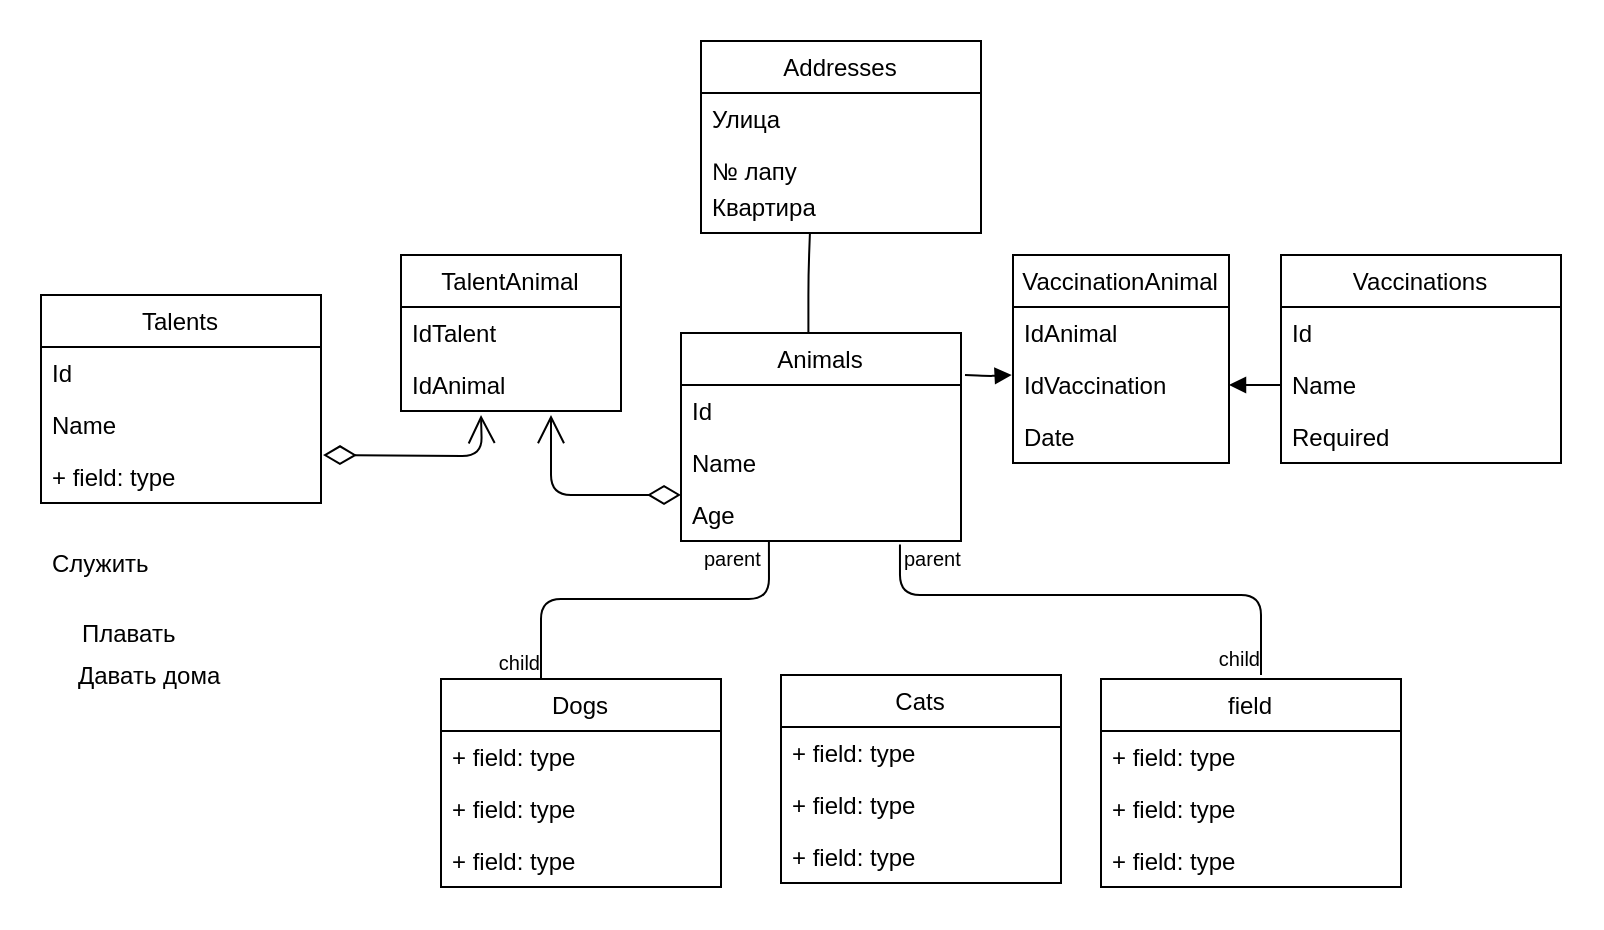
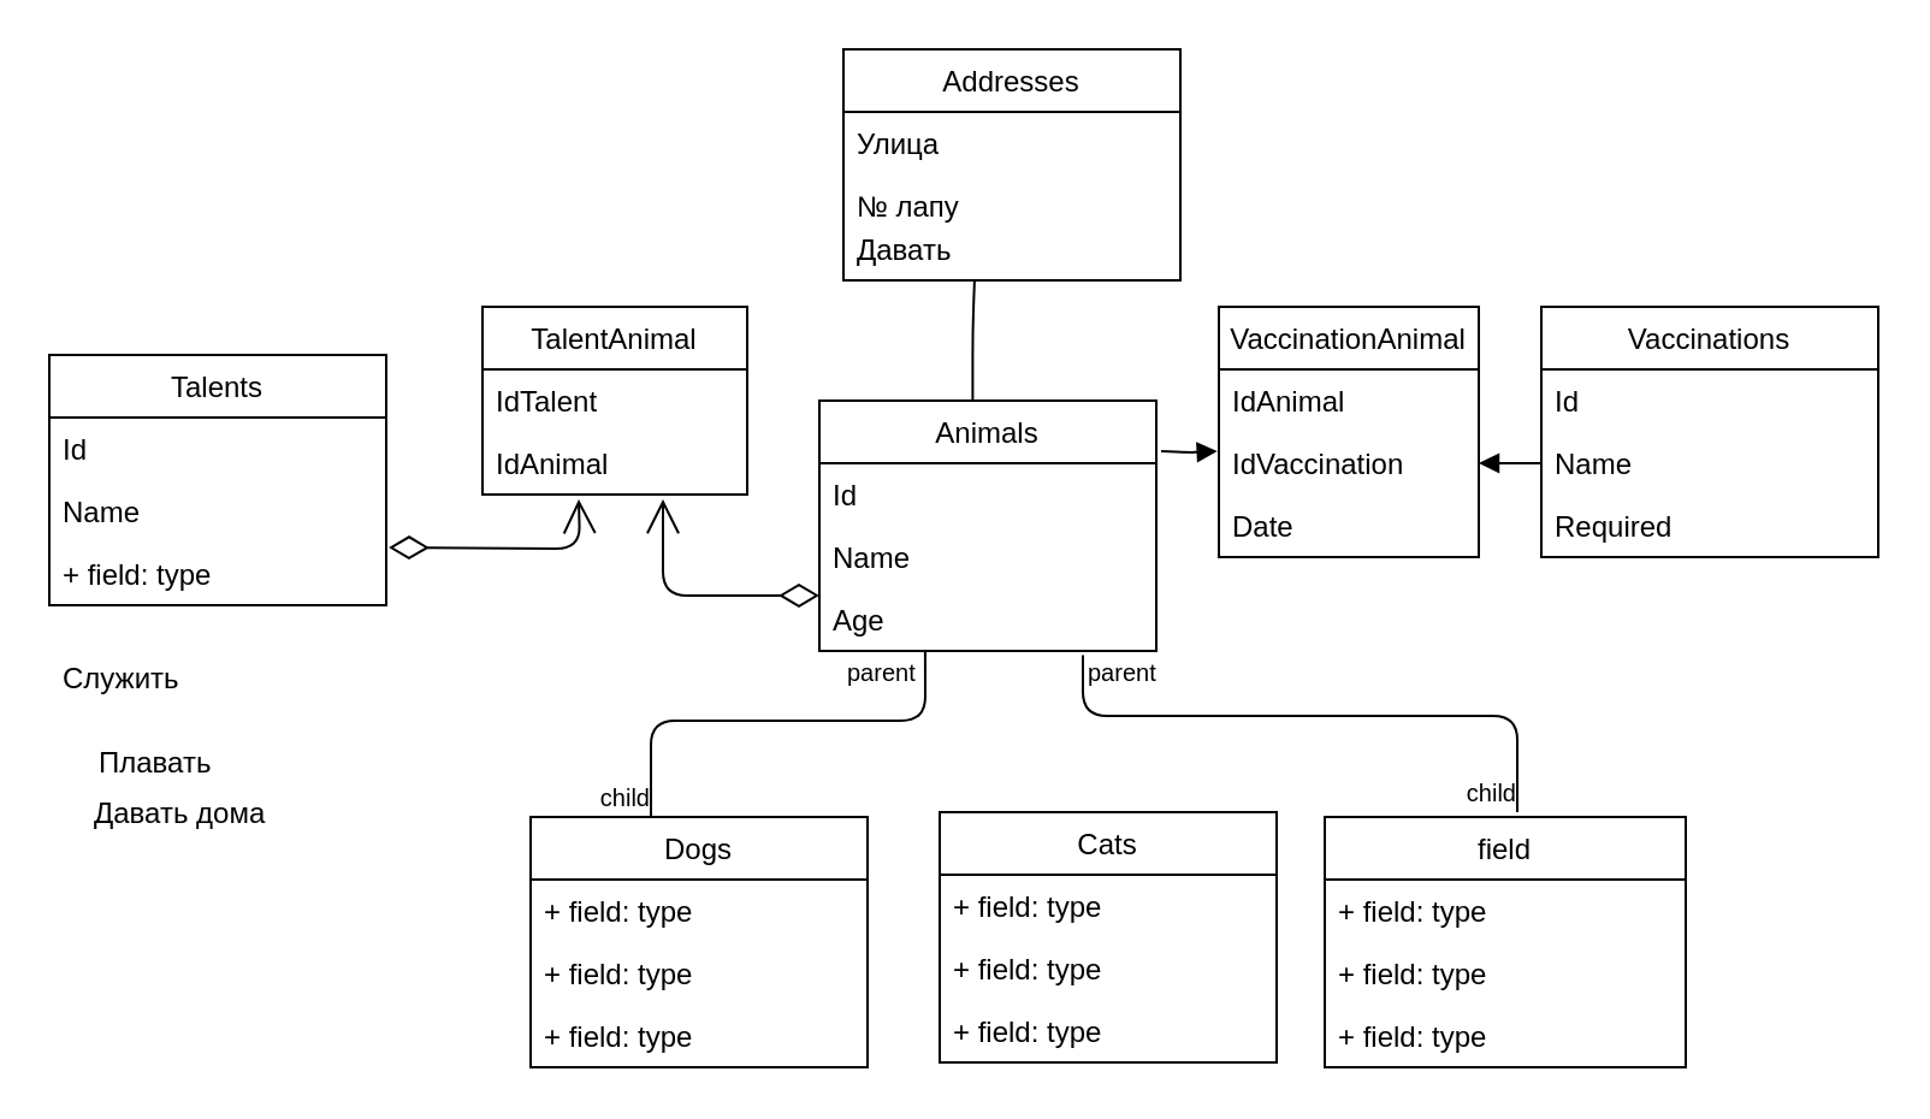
  <mxCell id="0" />
  <mxCell id="1" parent="0" />
  <mxCell id="2" value="Animals" style="swimlane;fontStyle=0;childLayout=stackLayout;horizontal=1;startSize=26;fillColor=none;horizontalStack=0;resizeParent=1;resizeParentMax=0;resizeLast=0;collapsible=1;marginBottom=0;" vertex="1" parent="1"><mxGeometry x="340" y="166" width="140" height="104" as="geometry" /></mxCell>
  <mxCell id="3" value="Id" style="text;strokeColor=none;fillColor=none;align=left;verticalAlign=top;spacingLeft=4;spacingRight=4;overflow=hidden;rotatable=0;points=[[0,0.5],[1,0.5]];portConstraint=eastwest;" vertex="1" parent="2"><mxGeometry y="26" width="140" height="26" as="geometry" /></mxCell>
  <mxCell id="4" value="Name" style="text;strokeColor=none;fillColor=none;align=left;verticalAlign=top;spacingLeft=4;spacingRight=4;overflow=hidden;rotatable=0;points=[[0,0.5],[1,0.5]];portConstraint=eastwest;" vertex="1" parent="2"><mxGeometry y="52" width="140" height="26" as="geometry" /></mxCell>
  <mxCell id="5" value="Age" style="text;strokeColor=none;fillColor=none;align=left;verticalAlign=top;spacingLeft=4;spacingRight=4;overflow=hidden;rotatable=0;points=[[0,0.5],[1,0.5]];portConstraint=eastwest;" vertex="1" parent="2"><mxGeometry y="78" width="140" height="26" as="geometry" /></mxCell>
  <mxCell id="6" value="Talents" style="swimlane;fontStyle=0;childLayout=stackLayout;horizontal=1;startSize=26;fillColor=none;horizontalStack=0;resizeParent=1;resizeParentMax=0;resizeLast=0;collapsible=1;marginBottom=0;" vertex="1" parent="1"><mxGeometry x="20" y="147" width="140" height="104" as="geometry" /></mxCell>
  <mxCell id="7" value="Id" style="text;strokeColor=none;fillColor=none;align=left;verticalAlign=top;spacingLeft=4;spacingRight=4;overflow=hidden;rotatable=0;points=[[0,0.5],[1,0.5]];portConstraint=eastwest;" vertex="1" parent="6"><mxGeometry y="26" width="140" height="26" as="geometry" /></mxCell>
  <mxCell id="8" value="Name" style="text;strokeColor=none;fillColor=none;align=left;verticalAlign=top;spacingLeft=4;spacingRight=4;overflow=hidden;rotatable=0;points=[[0,0.5],[1,0.5]];portConstraint=eastwest;" vertex="1" parent="6"><mxGeometry y="52" width="140" height="26" as="geometry" /></mxCell>
  <mxCell id="9" value="+ field: type" style="text;strokeColor=none;fillColor=none;align=left;verticalAlign=top;spacingLeft=4;spacingRight=4;overflow=hidden;rotatable=0;points=[[0,0.5],[1,0.5]];portConstraint=eastwest;" vertex="1" parent="6"><mxGeometry y="78" width="140" height="26" as="geometry" /></mxCell>
  <mxCell id="10" value="Dogs" style="swimlane;fontStyle=0;childLayout=stackLayout;horizontal=1;startSize=26;fillColor=none;horizontalStack=0;resizeParent=1;resizeParentMax=0;resizeLast=0;collapsible=1;marginBottom=0;" vertex="1" parent="1"><mxGeometry x="220" y="339" width="140" height="104" as="geometry" /></mxCell>
  <mxCell id="11" value="+ field: type" style="text;strokeColor=none;fillColor=none;align=left;verticalAlign=top;spacingLeft=4;spacingRight=4;overflow=hidden;rotatable=0;points=[[0,0.5],[1,0.5]];portConstraint=eastwest;" vertex="1" parent="10"><mxGeometry y="26" width="140" height="26" as="geometry" /></mxCell>
  <mxCell id="12" value="+ field: type" style="text;strokeColor=none;fillColor=none;align=left;verticalAlign=top;spacingLeft=4;spacingRight=4;overflow=hidden;rotatable=0;points=[[0,0.5],[1,0.5]];portConstraint=eastwest;" vertex="1" parent="10"><mxGeometry y="52" width="140" height="26" as="geometry" /></mxCell>
  <mxCell id="13" value="+ field: type" style="text;strokeColor=none;fillColor=none;align=left;verticalAlign=top;spacingLeft=4;spacingRight=4;overflow=hidden;rotatable=0;points=[[0,0.5],[1,0.5]];portConstraint=eastwest;" vertex="1" parent="10"><mxGeometry y="78" width="140" height="26" as="geometry" /></mxCell>
  <mxCell id="14" value="Cats" style="swimlane;fontStyle=0;childLayout=stackLayout;horizontal=1;startSize=26;fillColor=none;horizontalStack=0;resizeParent=1;resizeParentMax=0;resizeLast=0;collapsible=1;marginBottom=0;" vertex="1" parent="1"><mxGeometry x="390" y="337" width="140" height="104" as="geometry" /></mxCell>
  <mxCell id="15" value="+ field: type" style="text;strokeColor=none;fillColor=none;align=left;verticalAlign=top;spacingLeft=4;spacingRight=4;overflow=hidden;rotatable=0;points=[[0,0.5],[1,0.5]];portConstraint=eastwest;" vertex="1" parent="14"><mxGeometry y="26" width="140" height="26" as="geometry" /></mxCell>
  <mxCell id="16" value="+ field: type" style="text;strokeColor=none;fillColor=none;align=left;verticalAlign=top;spacingLeft=4;spacingRight=4;overflow=hidden;rotatable=0;points=[[0,0.5],[1,0.5]];portConstraint=eastwest;" vertex="1" parent="14"><mxGeometry y="52" width="140" height="26" as="geometry" /></mxCell>
  <mxCell id="17" value="+ field: type" style="text;strokeColor=none;fillColor=none;align=left;verticalAlign=top;spacingLeft=4;spacingRight=4;overflow=hidden;rotatable=0;points=[[0,0.5],[1,0.5]];portConstraint=eastwest;" vertex="1" parent="14"><mxGeometry y="78" width="140" height="26" as="geometry" /></mxCell>
  <mxCell id="18" value="field" style="swimlane;fontStyle=0;childLayout=stackLayout;horizontal=1;startSize=26;fillColor=none;horizontalStack=0;resizeParent=1;resizeParentMax=0;resizeLast=0;collapsible=1;marginBottom=0;" vertex="1" parent="1"><mxGeometry x="550" y="339" width="150" height="104" as="geometry" /></mxCell>
  <mxCell id="19" value="+ field: type" style="text;strokeColor=none;fillColor=none;align=left;verticalAlign=top;spacingLeft=4;spacingRight=4;overflow=hidden;rotatable=0;points=[[0,0.5],[1,0.5]];portConstraint=eastwest;" vertex="1" parent="18"><mxGeometry y="26" width="150" height="26" as="geometry" /></mxCell>
  <mxCell id="20" value="+ field: type" style="text;strokeColor=none;fillColor=none;align=left;verticalAlign=top;spacingLeft=4;spacingRight=4;overflow=hidden;rotatable=0;points=[[0,0.5],[1,0.5]];portConstraint=eastwest;" vertex="1" parent="18"><mxGeometry y="52" width="150" height="26" as="geometry" /></mxCell>
  <mxCell id="21" value="+ field: type" style="text;strokeColor=none;fillColor=none;align=left;verticalAlign=top;spacingLeft=4;spacingRight=4;overflow=hidden;rotatable=0;points=[[0,0.5],[1,0.5]];portConstraint=eastwest;" vertex="1" parent="18"><mxGeometry y="78" width="150" height="26" as="geometry" /></mxCell>
  <mxCell id="22" value="Addresses" style="swimlane;fontStyle=0;childLayout=stackLayout;horizontal=1;startSize=26;fillColor=none;horizontalStack=0;resizeParent=1;resizeParentMax=0;resizeLast=0;collapsible=1;marginBottom=0;" vertex="1" parent="1"><mxGeometry x="350" y="20" width="140" height="96" as="geometry" /></mxCell>
  <mxCell id="23" value="Улица" style="text;strokeColor=none;fillColor=none;align=left;verticalAlign=top;spacingLeft=4;spacingRight=4;overflow=hidden;rotatable=0;points=[[0,0.5],[1,0.5]];portConstraint=eastwest;" vertex="1" parent="22"><mxGeometry y="26" width="140" height="26" as="geometry" /></mxCell>
  <mxCell id="24" value="№ лапу" style="text;strokeColor=none;fillColor=none;align=left;verticalAlign=top;spacingLeft=4;spacingRight=4;overflow=hidden;rotatable=0;points=[[0,0.5],[1,0.5]];portConstraint=eastwest;" vertex="1" parent="22"><mxGeometry y="52" width="140" height="18" as="geometry" /></mxCell>
- <mxCell id="25" value="Квартира" style="text;strokeColor=none;fillColor=none;align=left;verticalAlign=top;spacingLeft=4;spacingRight=4;overflow=hidden;rotatable=0;points=[[0,0.5],[1,0.5]];portConstraint=eastwest;" vertex="1" parent="22"><mxGeometry y="70" width="140" height="26" as="geometry" /></mxCell>
+ <mxCell id="25" value="Давать" style="text;strokeColor=none;fillColor=none;align=left;verticalAlign=top;spacingLeft=4;spacingRight=4;overflow=hidden;rotatable=0;points=[[0,0.5],[1,0.5]];portConstraint=eastwest;" vertex="1" parent="22"><mxGeometry y="70" width="140" height="26" as="geometry" /></mxCell>
  <mxCell id="26" value="VaccinationAnimal" style="swimlane;fontStyle=0;childLayout=stackLayout;horizontal=1;startSize=26;fillColor=none;horizontalStack=0;resizeParent=1;resizeParentMax=0;resizeLast=0;collapsible=1;marginBottom=0;" vertex="1" parent="1"><mxGeometry x="506" y="127" width="108" height="104" as="geometry" /></mxCell>
  <mxCell id="27" value="IdAnimal" style="text;strokeColor=none;fillColor=none;align=left;verticalAlign=top;spacingLeft=4;spacingRight=4;overflow=hidden;rotatable=0;points=[[0,0.5],[1,0.5]];portConstraint=eastwest;" vertex="1" parent="26"><mxGeometry y="26" width="108" height="26" as="geometry" /></mxCell>
  <mxCell id="28" value="IdVaccination" style="text;strokeColor=none;fillColor=none;align=left;verticalAlign=top;spacingLeft=4;spacingRight=4;overflow=hidden;rotatable=0;points=[[0,0.5],[1,0.5]];portConstraint=eastwest;" vertex="1" parent="26"><mxGeometry y="52" width="108" height="26" as="geometry" /></mxCell>
  <mxCell id="29" value="Date" style="text;strokeColor=none;fillColor=none;align=left;verticalAlign=top;spacingLeft=4;spacingRight=4;overflow=hidden;rotatable=0;points=[[0,0.5],[1,0.5]];portConstraint=eastwest;" vertex="1" parent="26"><mxGeometry y="78" width="108" height="26" as="geometry" /></mxCell>
  <mxCell id="30" value="TalentAnimal" style="swimlane;fontStyle=0;childLayout=stackLayout;horizontal=1;startSize=26;fillColor=none;horizontalStack=0;resizeParent=1;resizeParentMax=0;resizeLast=0;collapsible=1;marginBottom=0;" vertex="1" parent="1"><mxGeometry x="200" y="127" width="110" height="78" as="geometry" /></mxCell>
  <mxCell id="31" value="IdTalent" style="text;strokeColor=none;fillColor=none;align=left;verticalAlign=top;spacingLeft=4;spacingRight=4;overflow=hidden;rotatable=0;points=[[0,0.5],[1,0.5]];portConstraint=eastwest;" vertex="1" parent="30"><mxGeometry y="26" width="110" height="26" as="geometry" /></mxCell>
  <mxCell id="32" value="IdAnimal" style="text;strokeColor=none;fillColor=none;align=left;verticalAlign=top;spacingLeft=4;spacingRight=4;overflow=hidden;rotatable=0;points=[[0,0.5],[1,0.5]];portConstraint=eastwest;" vertex="1" parent="30"><mxGeometry y="52" width="110" height="26" as="geometry" /></mxCell>
  <mxCell id="33" value="Vaccinations" style="swimlane;fontStyle=0;childLayout=stackLayout;horizontal=1;startSize=26;fillColor=none;horizontalStack=0;resizeParent=1;resizeParentMax=0;resizeLast=0;collapsible=1;marginBottom=0;" vertex="1" parent="1"><mxGeometry x="640" y="127" width="140" height="104" as="geometry" /></mxCell>
  <mxCell id="34" value="Id" style="text;strokeColor=none;fillColor=none;align=left;verticalAlign=top;spacingLeft=4;spacingRight=4;overflow=hidden;rotatable=0;points=[[0,0.5],[1,0.5]];portConstraint=eastwest;" vertex="1" parent="33"><mxGeometry y="26" width="140" height="26" as="geometry" /></mxCell>
  <mxCell id="35" value="Name" style="text;strokeColor=none;fillColor=none;align=left;verticalAlign=top;spacingLeft=4;spacingRight=4;overflow=hidden;rotatable=0;points=[[0,0.5],[1,0.5]];portConstraint=eastwest;" vertex="1" parent="33"><mxGeometry y="52" width="140" height="26" as="geometry" /></mxCell>
  <mxCell id="36" value="Required" style="text;strokeColor=none;fillColor=none;align=left;verticalAlign=top;spacingLeft=4;spacingRight=4;overflow=hidden;rotatable=0;points=[[0,0.5],[1,0.5]];portConstraint=eastwest;" vertex="1" parent="33"><mxGeometry y="78" width="140" height="26" as="geometry" /></mxCell>
  <mxCell id="37" value="" style="endArrow=none;html=1;edgeStyle=orthogonalEdgeStyle;exitX=0.314;exitY=1.016;exitDx=0;exitDy=0;exitPerimeter=0;" edge="1" parent="1" source="5"><mxGeometry relative="1" as="geometry"><mxPoint x="384.69" y="284.207" as="sourcePoint" /><mxPoint x="270" y="339" as="targetPoint" /><Array as="points"><mxPoint x="384" y="299" /><mxPoint x="270" y="299" /></Array></mxGeometry></mxCell>
  <mxCell id="38" value="parent" style="resizable=0;html=1;align=left;verticalAlign=bottom;labelBackgroundColor=#ffffff;fontSize=10;" connectable="0" vertex="1" parent="37"><mxGeometry x="-1" relative="1" as="geometry"><mxPoint x="-34" y="16.5" as="offset" /></mxGeometry></mxCell>
  <mxCell id="39" value="child" style="resizable=0;html=1;align=right;verticalAlign=bottom;labelBackgroundColor=#ffffff;fontSize=10;" connectable="0" vertex="1" parent="37"><mxGeometry x="1" relative="1" as="geometry" /></mxCell>
  <mxCell id="40" value="" style="endArrow=none;html=1;edgeStyle=orthogonalEdgeStyle;exitX=0.782;exitY=1.069;exitDx=0;exitDy=0;exitPerimeter=0;" edge="1" parent="1" source="5"><mxGeometry relative="1" as="geometry"><mxPoint x="456.414" y="282.828" as="sourcePoint" /><mxPoint x="630" y="337" as="targetPoint" /><Array as="points"><mxPoint x="450" y="297" /><mxPoint x="630" y="297" /></Array></mxGeometry></mxCell>
  <mxCell id="41" value="parent" style="resizable=0;html=1;align=left;verticalAlign=bottom;labelBackgroundColor=#ffffff;fontSize=10;" connectable="0" vertex="1" parent="40"><mxGeometry x="-1" relative="1" as="geometry"><mxPoint x="0.5" y="15" as="offset" /></mxGeometry></mxCell>
  <mxCell id="42" value="child" style="resizable=0;html=1;align=right;verticalAlign=bottom;labelBackgroundColor=#ffffff;fontSize=10;" connectable="0" vertex="1" parent="40"><mxGeometry x="1" relative="1" as="geometry" /></mxCell>
  <mxCell id="43" value="" style="endArrow=open;html=1;endSize=12;startArrow=diamondThin;startSize=14;startFill=0;edgeStyle=orthogonalEdgeStyle;" edge="1" parent="1"><mxGeometry x="1" y="67" relative="1" as="geometry"><mxPoint x="161" y="227" as="sourcePoint" /><mxPoint x="240" y="207" as="targetPoint" /><mxPoint x="60" y="37" as="offset" /></mxGeometry></mxCell>
  <mxCell id="44" value="" style="resizable=0;html=1;align=left;verticalAlign=top;labelBackgroundColor=#ffffff;fontSize=10;" connectable="0" vertex="1" parent="43"><mxGeometry x="-1" relative="1" as="geometry" /></mxCell>
  <mxCell id="45" value="" style="resizable=0;html=1;align=right;verticalAlign=top;labelBackgroundColor=#ffffff;fontSize=10;" connectable="0" vertex="1" parent="43"><mxGeometry x="1" relative="1" as="geometry" /></mxCell>
  <mxCell id="46" value="" style="endArrow=block;endFill=1;html=1;edgeStyle=orthogonalEdgeStyle;align=left;verticalAlign=top;entryX=-0.006;entryY=0.306;entryDx=0;entryDy=0;entryPerimeter=0;" edge="1" parent="1" target="28"><mxGeometry x="-1" relative="1" as="geometry"><mxPoint x="482" y="187" as="sourcePoint" /><mxPoint x="500" y="187" as="targetPoint" /><Array as="points" /></mxGeometry></mxCell>
  <mxCell id="47" value="" style="endArrow=block;endFill=1;html=1;edgeStyle=orthogonalEdgeStyle;align=left;verticalAlign=top;entryX=1;entryY=0.5;entryDx=0;entryDy=0;exitX=0;exitY=0.5;exitDx=0;exitDy=0;" edge="1" parent="1" source="35" target="28"><mxGeometry x="-1" relative="1" as="geometry"><mxPoint x="70" y="307" as="sourcePoint" /><mxPoint x="90" y="307" as="targetPoint" /></mxGeometry></mxCell>
  <mxCell id="48" value="" style="resizable=0;html=1;align=left;verticalAlign=bottom;labelBackgroundColor=#ffffff;fontSize=10;" connectable="0" vertex="1" parent="47"><mxGeometry x="-1" relative="1" as="geometry" /></mxCell>
  <mxCell id="49" value="" style="endArrow=none;endFill=1;html=1;edgeStyle=orthogonalEdgeStyle;align=left;verticalAlign=top;entryX=0.389;entryY=0.999;entryDx=0;entryDy=0;entryPerimeter=0;exitX=0.455;exitY=-0.005;exitDx=0;exitDy=0;exitPerimeter=0;" edge="1" parent="1" source="2" target="25"><mxGeometry x="-1" relative="1" as="geometry"><mxPoint x="380" y="157" as="sourcePoint" /><mxPoint x="420" y="117" as="targetPoint" /><Array as="points"><mxPoint x="404" y="137" /><mxPoint x="404" y="137" /></Array></mxGeometry></mxCell>
  <mxCell id="50" value="" style="resizable=0;html=1;align=left;verticalAlign=bottom;labelBackgroundColor=#ffffff;fontSize=10;" connectable="0" vertex="1" parent="49"><mxGeometry x="-1" relative="1" as="geometry" /></mxCell>
  <mxCell id="51" value="" style="endArrow=open;html=1;endSize=12;startArrow=diamondThin;startSize=14;startFill=0;edgeStyle=orthogonalEdgeStyle;exitX=0;exitY=0.115;exitDx=0;exitDy=0;exitPerimeter=0;" edge="1" parent="1" source="5"><mxGeometry x="1" y="67" relative="1" as="geometry"><mxPoint x="171" y="237" as="sourcePoint" /><mxPoint x="275" y="207" as="targetPoint" /><mxPoint x="60" y="37" as="offset" /><Array as="points"><mxPoint x="275" y="247" /></Array></mxGeometry></mxCell>
  <mxCell id="52" value="" style="resizable=0;html=1;align=left;verticalAlign=top;labelBackgroundColor=#ffffff;fontSize=10;" connectable="0" vertex="1" parent="51"><mxGeometry x="-1" relative="1" as="geometry" /></mxCell>
  <mxCell id="53" value="" style="resizable=0;html=1;align=right;verticalAlign=top;labelBackgroundColor=#ffffff;fontSize=10;" connectable="0" vertex="1" parent="51"><mxGeometry x="1" relative="1" as="geometry" /></mxCell>
  <mxCell id="54" value="Служить" style="text;html=1;resizable=0;points=[];autosize=1;align=left;verticalAlign=top;spacingTop=-4;" vertex="1" parent="1"><mxGeometry x="24" y="272" width="60" height="20" as="geometry" /></mxCell>
  <mxCell id="55" value="&lt;span style=&quot;font-family: &amp;#34;helvetica&amp;#34; , &amp;#34;arial&amp;#34; , sans-serif ; font-size: 0px&quot;&gt;%3CmxGraphModel%3E%3Croot%3E%3CmxCell%20id%3D%220%22%2F%3E%3CmxCell%20id%3D%221%22%20parent%3D%220%22%2F%3E%3CmxCell%20id%3D%222%22%20value%3D%22%D0%9F%D0%BB%D0%B0%D0%B2%D0%B0%D1%82%D1%8C%22%20style%3D%22text%3BstrokeColor%3Dnone%3BfillColor%3Dnone%3Balign%3Dleft%3BverticalAlign%3Dtop%3BspacingLeft%3D4%3BspacingRight%3D4%3Boverflow%3Dhidden%3Brotatable%3D0%3Bpoints%3D%5B%5B0%2C0.5%5D%2C%5B1%2C0.5%5D%5D%3BportConstraint%3Deastwest%3B%22%20vertex%3D%221%22%20parent%3D%221%22%3E%3CmxGeometry%20x%3D%2240%22%20y%3D%22222%22%20width%3D%22140%22%20height%3D%2226%22%20as%3D%22geometry%22%2F%3E%3C%2FmxCell%3E%3C%2Froot%3E%3C%2FmxGraphModel%3E&lt;/span&gt;" style="text;html=1;resizable=0;points=[];autosize=1;align=left;verticalAlign=top;spacingTop=-4;" vertex="1" parent="1"><mxGeometry x="102" y="68" width="20" height="20" as="geometry" /></mxCell>
  <mxCell id="56" value="Плавать" style="text;html=1;resizable=0;points=[];autosize=1;align=left;verticalAlign=top;spacingTop=-4;" vertex="1" parent="1"><mxGeometry x="39" y="307" width="60" height="20" as="geometry" /></mxCell>
  <mxCell id="57" value="Давать дома" style="text;html=1;" vertex="1" parent="1"><mxGeometry x="37" y="324" width="70" height="30" as="geometry" /></mxCell>
